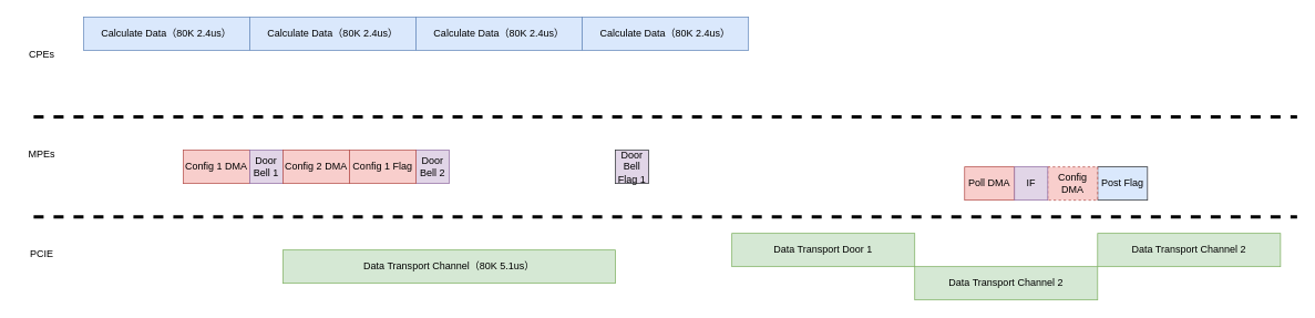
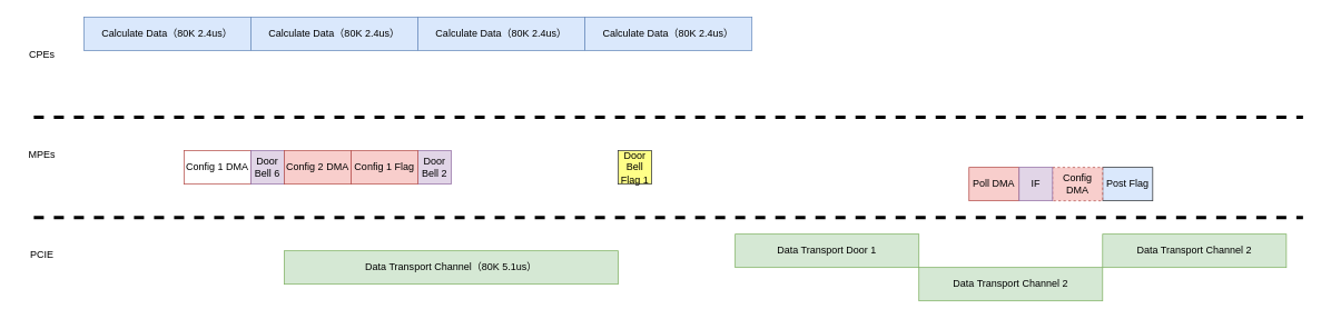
  <mxCell id="0" />
  <mxCell id="1" parent="0" />
- <mxCell id="2" value="Config 1 DMA" style="rounded=0;whiteSpace=wrap;html=1;fillColor=#f8cecc;strokeColor=#b85450;" vertex="1" parent="1"><mxGeometry x="220" y="180" width="80" height="40" as="geometry" /></mxCell>
- <mxCell id="3" value="Door&lt;br&gt;Bell 1" style="rounded=0;whiteSpace=wrap;html=1;fillColor=#e1d5e7;strokeColor=#9673a6;" vertex="1" parent="1"><mxGeometry x="300" y="180" width="40" height="40" as="geometry" /></mxCell>
+ <mxCell id="2" value="Config 1 DMA" style="rounded=0;whiteSpace=wrap;html=1;fillColor=#ffffff;strokeColor=#b85450;" vertex="1" parent="1"><mxGeometry x="220" y="180" width="80" height="40" as="geometry" /></mxCell>
+ <mxCell id="3" value="Door&lt;br&gt;Bell 6" style="rounded=0;whiteSpace=wrap;html=1;fillColor=#e1d5e7;strokeColor=#9673a6;" vertex="1" parent="1"><mxGeometry x="300" y="180" width="40" height="40" as="geometry" /></mxCell>
  <mxCell id="4" value="Poll DMA" style="rounded=0;whiteSpace=wrap;html=1;fillColor=#f8cecc;strokeColor=#b85450;" vertex="1" parent="1"><mxGeometry x="1160" y="200" width="60" height="40" as="geometry" /></mxCell>
  <mxCell id="5" value="" style="endArrow=none;dashed=1;html=1;rounded=0;strokeWidth=4;" edge="1" parent="1"><mxGeometry width="50" height="50" relative="1" as="geometry"><mxPoint x="40" y="140" as="sourcePoint" /><mxPoint x="1560" y="140" as="targetPoint" /></mxGeometry></mxCell>
  <mxCell id="6" value="" style="endArrow=none;dashed=1;html=1;rounded=0;strokeWidth=4;" edge="1" parent="1"><mxGeometry width="50" height="50" relative="1" as="geometry"><mxPoint x="40" y="260" as="sourcePoint" /><mxPoint x="1560" y="260" as="targetPoint" /></mxGeometry></mxCell>
- <mxCell id="7" value="Door&lt;br&gt;Bell Flag 1" style="rounded=0;whiteSpace=wrap;html=1;fillColor=#e1d5e7;strokeColor=#36393d;" vertex="1" parent="1"><mxGeometry x="740" y="180" width="40" height="40" as="geometry" /></mxCell>
+ <mxCell id="7" value="Door&lt;br&gt;Bell Flag 1" style="rounded=0;whiteSpace=wrap;html=1;fillColor=#ffff88;strokeColor=#36393d;" vertex="1" parent="1"><mxGeometry x="740" y="180" width="40" height="40" as="geometry" /></mxCell>
  <mxCell id="8" value="Post Flag" style="rounded=0;whiteSpace=wrap;html=1;fillColor=#dae8fc;strokeColor=#36393d;" vertex="1" parent="1"><mxGeometry x="1320" y="200" width="60" height="40" as="geometry" /></mxCell>
  <mxCell id="9" value="Data Transport Channel 2" style="rounded=0;whiteSpace=wrap;html=1;fillColor=#d5e8d4;strokeColor=#82b366;" vertex="1" parent="1"><mxGeometry x="1100" y="320" width="220" height="40" as="geometry" /></mxCell>
  <mxCell id="10" value="Data Transport Channel（80K 5.1us）" style="rounded=0;whiteSpace=wrap;html=1;fillColor=#d5e8d4;strokeColor=#82b366;" vertex="1" parent="1"><mxGeometry x="340" y="300" width="400" height="40" as="geometry" /></mxCell>
  <mxCell id="11" value="Config DMA" style="rounded=0;whiteSpace=wrap;html=1;fillColor=#f8cecc;strokeColor=#b85450;dashed=1;" vertex="1" parent="1"><mxGeometry x="1260" y="200" width="60" height="40" as="geometry" /></mxCell>
  <mxCell id="12" value="IF" style="rounded=0;whiteSpace=wrap;html=1;fillColor=#e1d5e7;strokeColor=#9673a6;" vertex="1" parent="1"><mxGeometry x="1220" y="200" width="40" height="40" as="geometry" /></mxCell>
  <mxCell id="13" value="Data Transport Door 1" style="rounded=0;whiteSpace=wrap;html=1;fillColor=#d5e8d4;strokeColor=#82b366;" vertex="1" parent="1"><mxGeometry x="880" y="280" width="220" height="40" as="geometry" /></mxCell>
  <mxCell id="14" value="Calculate Data（80K 2.4us）" style="rounded=0;whiteSpace=wrap;html=1;fillColor=#dae8fc;strokeColor=#6c8ebf;" vertex="1" parent="1"><mxGeometry x="100" y="20" width="200" height="40" as="geometry" /></mxCell>
  <mxCell id="15" value="Data Transport Channel 2" style="rounded=0;whiteSpace=wrap;html=1;fillColor=#d5e8d4;strokeColor=#82b366;" vertex="1" parent="1"><mxGeometry x="1320" y="280" width="220" height="40" as="geometry" /></mxCell>
  <mxCell id="16" value="CPEs" style="text;html=1;align=center;verticalAlign=middle;whiteSpace=wrap;rounded=0;" vertex="1" parent="1"><mxGeometry x="20" y="50" width="60" height="30" as="geometry" /></mxCell>
  <mxCell id="17" value="MPEs" style="text;html=1;align=center;verticalAlign=middle;whiteSpace=wrap;rounded=0;" vertex="1" parent="1"><mxGeometry x="20" y="170" width="60" height="30" as="geometry" /></mxCell>
  <mxCell id="18" value="PCIE" style="text;html=1;align=center;verticalAlign=middle;whiteSpace=wrap;rounded=0;" vertex="1" parent="1"><mxGeometry x="20" y="290" width="60" height="30" as="geometry" /></mxCell>
  <mxCell id="19" value="Calculate Data（80K 2.4us）" style="rounded=0;whiteSpace=wrap;html=1;fillColor=#dae8fc;strokeColor=#6c8ebf;" vertex="1" parent="1"><mxGeometry x="300" y="20" width="200" height="40" as="geometry" /></mxCell>
  <mxCell id="20" value="Config 2 DMA" style="rounded=0;whiteSpace=wrap;html=1;fillColor=#f8cecc;strokeColor=#b85450;" vertex="1" parent="1"><mxGeometry x="340" y="180" width="80" height="40" as="geometry" /></mxCell>
  <mxCell id="21" value="Door&lt;br&gt;Bell 2" style="rounded=0;whiteSpace=wrap;html=1;fillColor=#e1d5e7;strokeColor=#9673a6;" vertex="1" parent="1"><mxGeometry x="500" y="180" width="40" height="40" as="geometry" /></mxCell>
  <mxCell id="22" value="Config 1&amp;nbsp;Flag" style="rounded=0;whiteSpace=wrap;html=1;fillColor=#f8cecc;strokeColor=#b85450;" vertex="1" parent="1"><mxGeometry x="420" y="180" width="80" height="40" as="geometry" /></mxCell>
  <mxCell id="23" value="Calculate Data（80K 2.4us）" style="rounded=0;whiteSpace=wrap;html=1;fillColor=#dae8fc;strokeColor=#6c8ebf;" vertex="1" parent="1"><mxGeometry x="500" y="20" width="200" height="40" as="geometry" /></mxCell>
  <mxCell id="24" value="Calculate Data（80K 2.4us）" style="rounded=0;whiteSpace=wrap;html=1;fillColor=#dae8fc;strokeColor=#6c8ebf;" vertex="1" parent="1"><mxGeometry x="700" y="20" width="200" height="40" as="geometry" /></mxCell>
